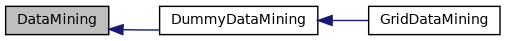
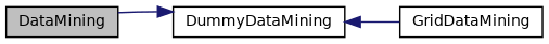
  digraph {
    rankdir=LR
    node [color=black fillcolor=white fontname=Helvetica fontsize=10 shape=record style=filled]
    edge [color=midnightblue dir=back fontname=Helvetica fontsize=10 labelfontname=Helvetica labelfontsize=10 style=solid]
    n1 [fillcolor=grey75 fontcolor=black height=0.2 label=DataMining width=0.4]
    n2 [height=0.2 label=DummyDataMining width=0.4]
    n3 [height=0.2 label=GridDataMining width=0.4]
-   n1 -> n2
+   n2 -> n1
    n2 -> n3
  }
